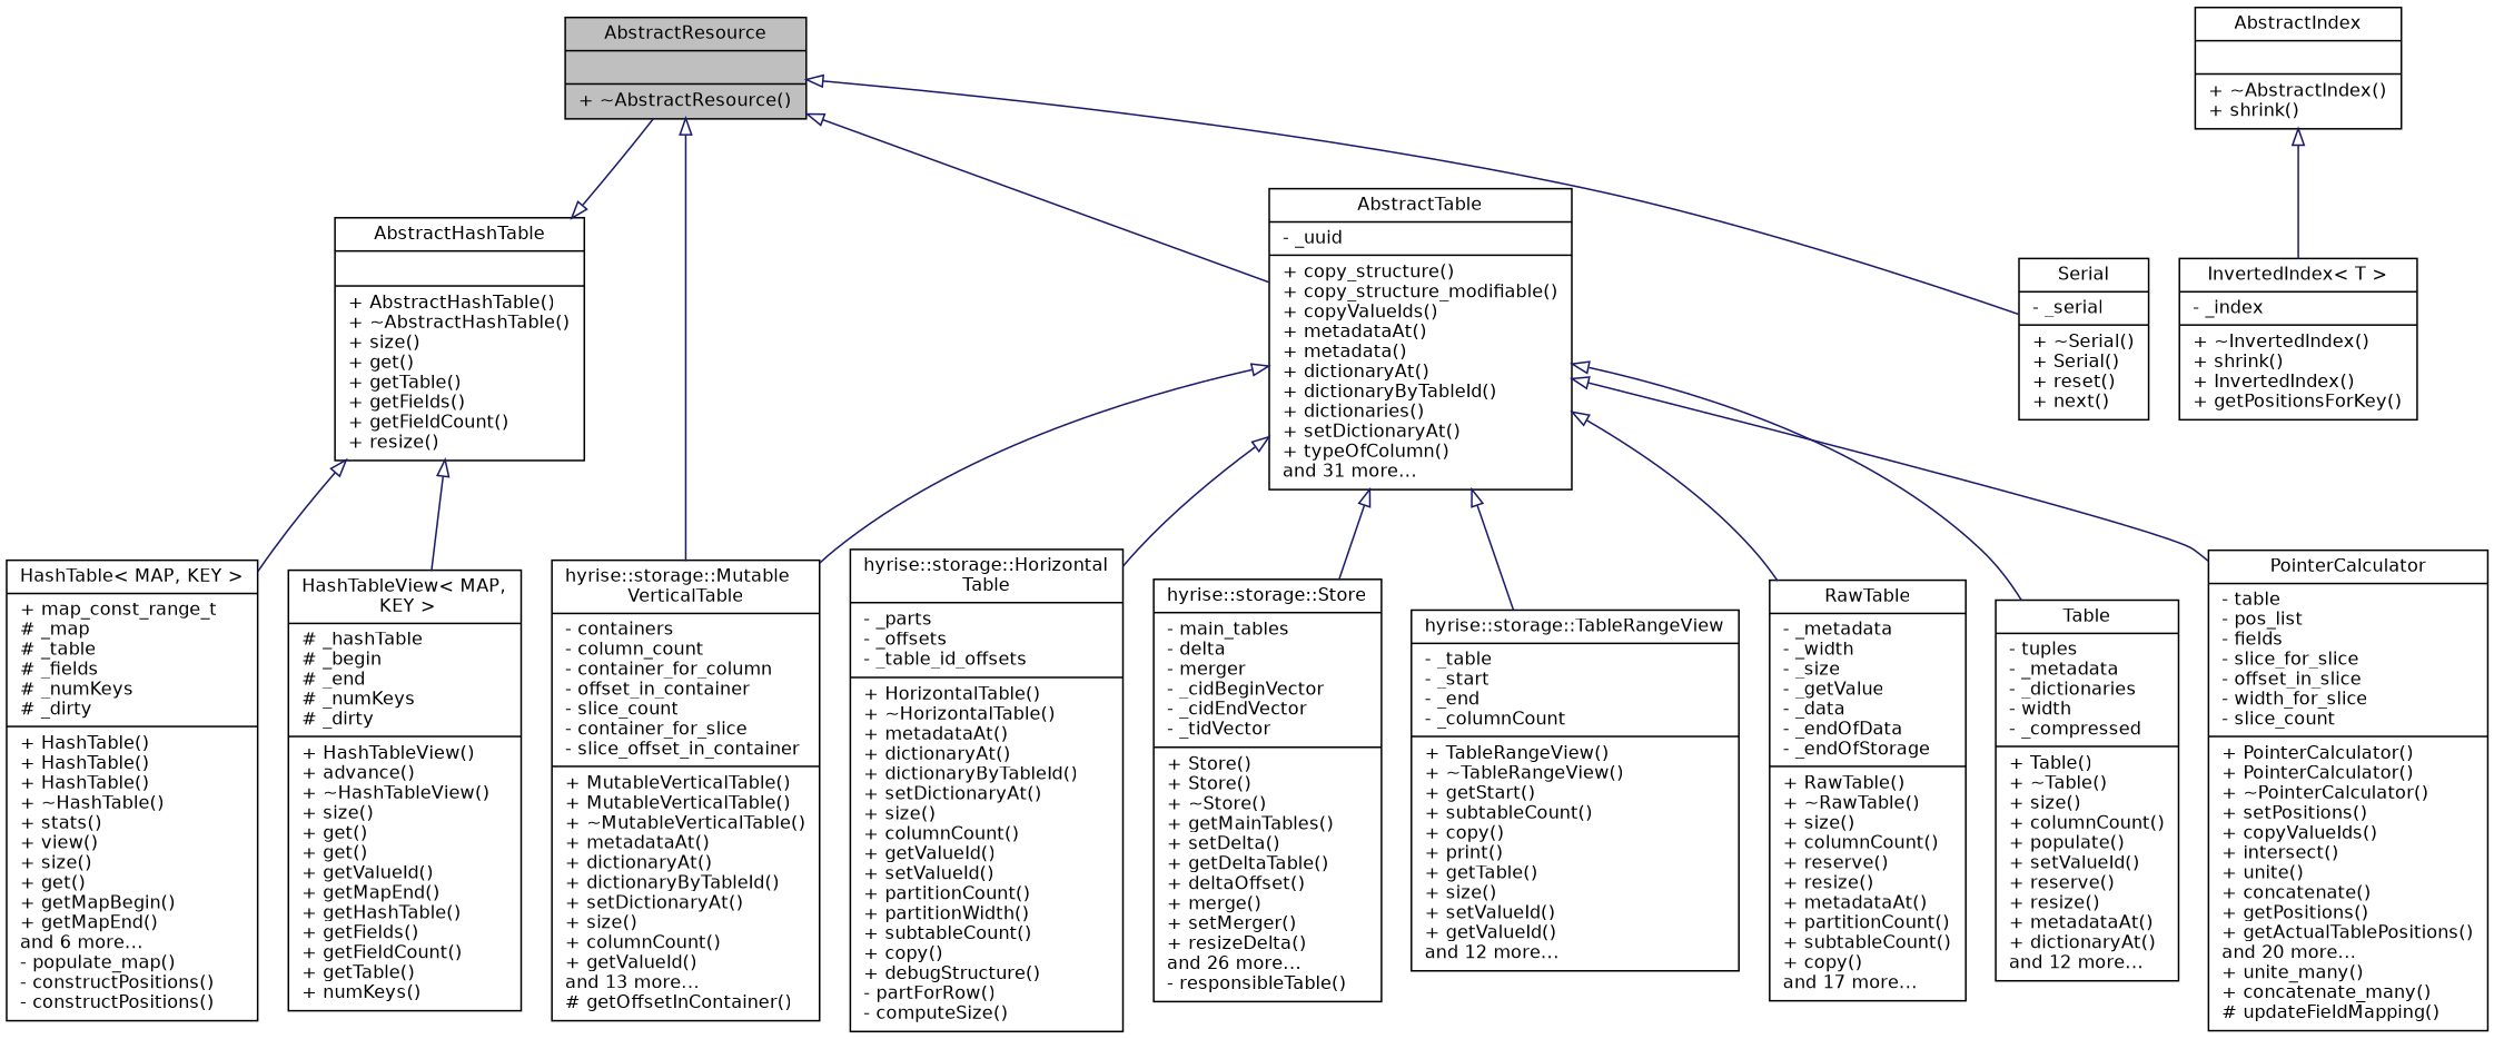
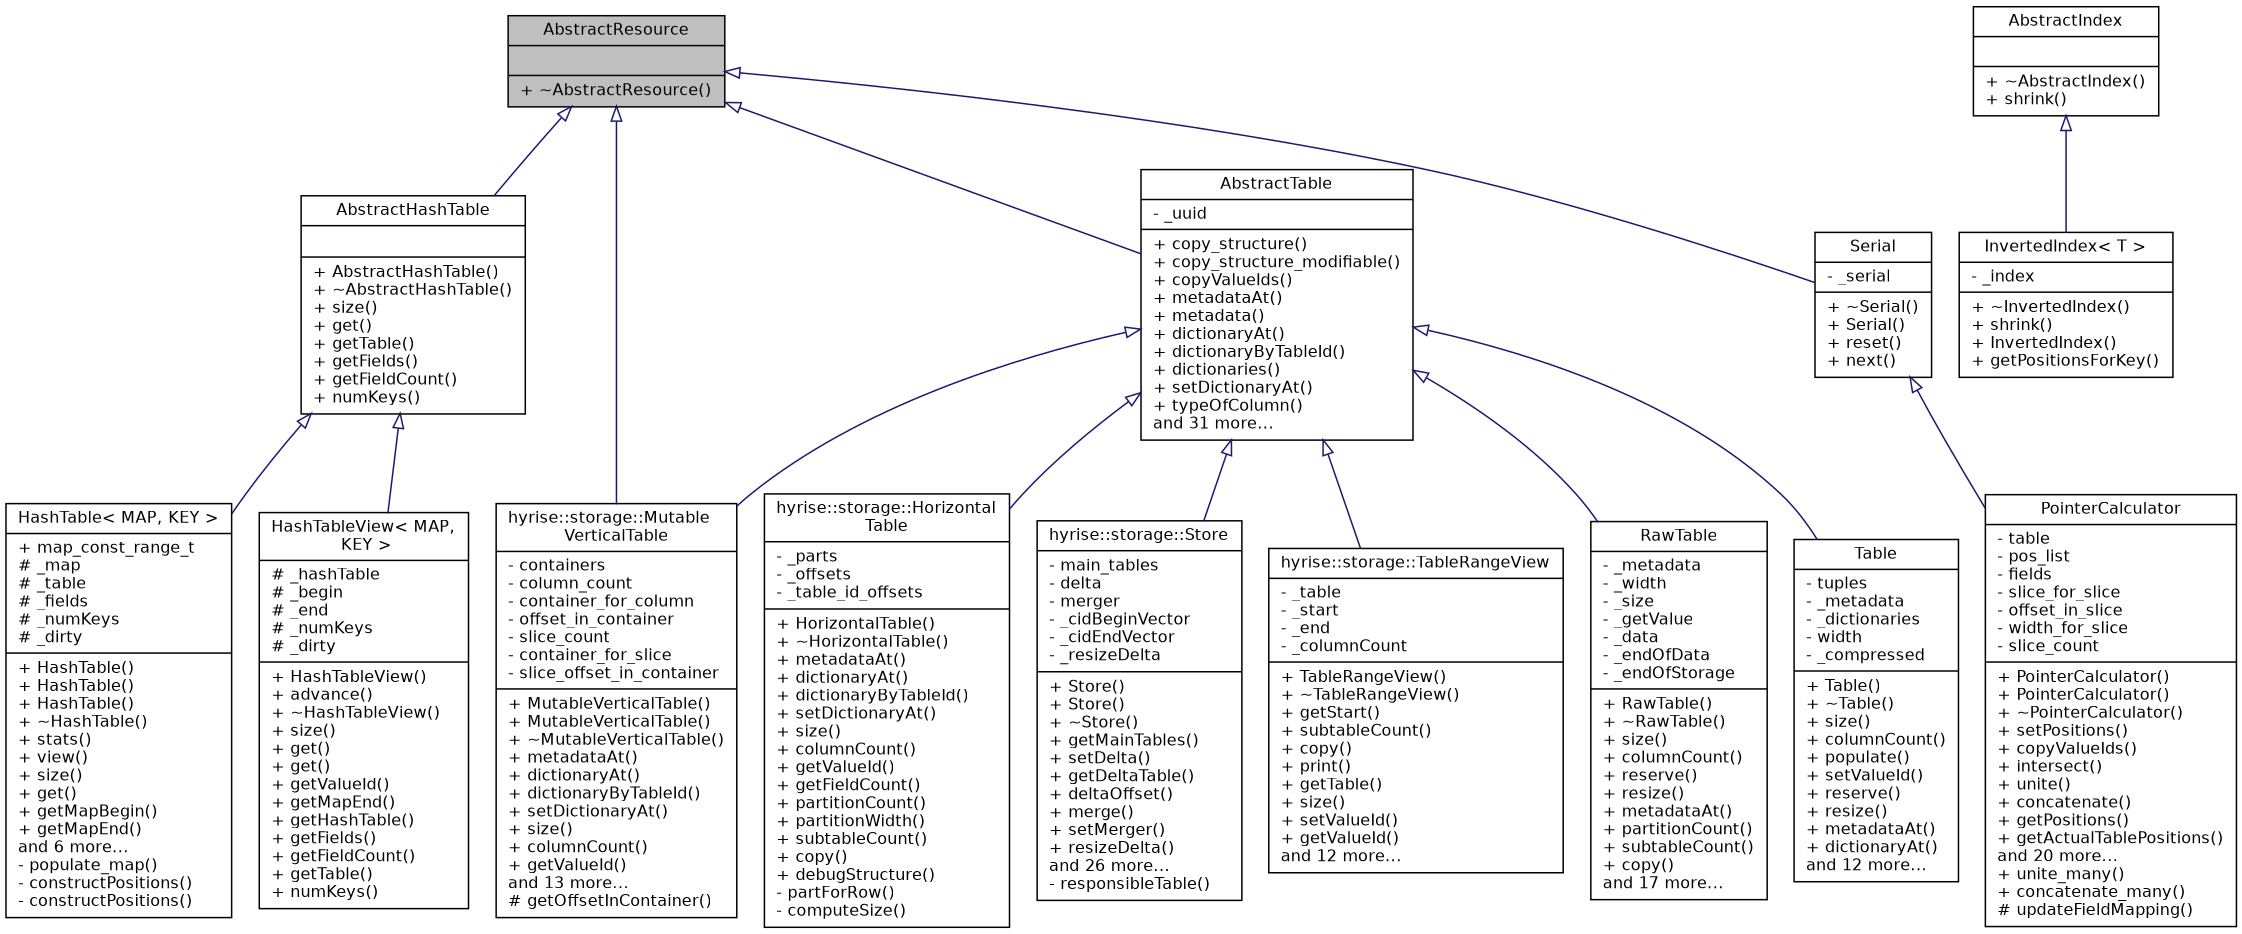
  digraph {
    node [color=black fillcolor=white fontname=Helvetica fontsize=11 shape=record style=filled]
    edge [arrowtail=onormal color=midnightblue dir=back fontname=Helvetica fontsize=11 labelfontname=Helvetica labelfontsize=11 style=solid]
    n1 [fillcolor=grey75 fontcolor=black height=0.2 label="{AbstractResource\n||+ ~AbstractResource()\l}" width=0.4]
-   n2 [height=0.2 label="{AbstractHashTable\n||+ AbstractHashTable()\l+ ~AbstractHashTable()\l+ size()\l+ get()\l+ getTable()\l+ getFields()\l+ getFieldCount()\l+ resize()\l}" width=0.4]
+   n2 [height=0.2 label="{AbstractHashTable\n||+ AbstractHashTable()\l+ ~AbstractHashTable()\l+ size()\l+ get()\l+ getTable()\l+ getFields()\l+ getFieldCount()\l+ numKeys()\l}" width=0.4]
    n3 [height=0.2 label="{AbstractTable\n|- _uuid\l|+ copy_structure()\l+ copy_structure_modifiable()\l+ copyValueIds()\l+ metadataAt()\l+ metadata()\l+ dictionaryAt()\l+ dictionaryByTableId()\l+ dictionaries()\l+ setDictionaryAt()\l+ typeOfColumn()\land 31 more...\l}" width=0.4]
    n4 [height=0.2 label="{Serial\n|- _serial\l|+ ~Serial()\l+ Serial()\l+ reset()\l+ next()\l}" width=0.4]
    n5 [height=0.2 label="{hyrise::storage::Mutable\lVerticalTable\n|- containers\l- column_count\l- container_for_column\l- offset_in_container\l- slice_count\l- container_for_slice\l- slice_offset_in_container\l|+ MutableVerticalTable()\l+ MutableVerticalTable()\l+ ~MutableVerticalTable()\l+ metadataAt()\l+ dictionaryAt()\l+ dictionaryByTableId()\l+ setDictionaryAt()\l+ size()\l+ columnCount()\l+ getValueId()\land 13 more...\l# getOffsetInContainer()\l}" width=0.4]
    n6 [height=0.2 label="{HashTable\< MAP, KEY \>\n|+ map_const_range_t\l# _map\l# _table\l# _fields\l# _numKeys\l# _dirty\l|+ HashTable()\l+ HashTable()\l+ HashTable()\l+ ~HashTable()\l+ stats()\l+ view()\l+ size()\l+ get()\l+ getMapBegin()\l+ getMapEnd()\land 6 more...\l- populate_map()\l- constructPositions()\l- constructPositions()\l}" width=0.4]
    n7 [height=0.2 label="{HashTableView\< MAP,\l KEY \>\n|# _hashTable\l# _begin\l# _end\l# _numKeys\l# _dirty\l|+ HashTableView()\l+ advance()\l+ ~HashTableView()\l+ size()\l+ get()\l+ get()\l+ getValueId()\l+ getMapEnd()\l+ getHashTable()\l+ getFields()\l+ getFieldCount()\l+ getTable()\l+ numKeys()\l}" width=0.4]
    n8 [height=0.2 label="{AbstractIndex\n||+ ~AbstractIndex()\l+ shrink()\l}" width=0.4]
    n9 [height=0.2 label="{InvertedIndex\< T \>\n|- _index\l|+ ~InvertedIndex()\l+ shrink()\l+ InvertedIndex()\l+ getPositionsForKey()\l}" width=0.4]
-   n10 [height=0.2 label="{hyrise::storage::Horizontal\lTable\n|- _parts\l- _offsets\l- _table_id_offsets\l|+ HorizontalTable()\l+ ~HorizontalTable()\l+ metadataAt()\l+ dictionaryAt()\l+ dictionaryByTableId()\l+ setDictionaryAt()\l+ size()\l+ columnCount()\l+ getValueId()\l+ setValueId()\l+ partitionCount()\l+ partitionWidth()\l+ subtableCount()\l+ copy()\l+ debugStructure()\l- partForRow()\l- computeSize()\l}" width=0.4]
-   n11 [height=0.2 label="{hyrise::storage::Store\n|- main_tables\l- delta\l- merger\l- _cidBeginVector\l- _cidEndVector\l- _tidVector\l|+ Store()\l+ Store()\l+ ~Store()\l+ getMainTables()\l+ setDelta()\l+ getDeltaTable()\l+ deltaOffset()\l+ merge()\l+ setMerger()\l+ resizeDelta()\land 26 more...\l- responsibleTable()\l}" width=0.4]
+   n10 [height=0.2 label="{hyrise::storage::Horizontal\lTable\n|- _parts\l- _offsets\l- _table_id_offsets\l|+ HorizontalTable()\l+ ~HorizontalTable()\l+ metadataAt()\l+ dictionaryAt()\l+ dictionaryByTableId()\l+ setDictionaryAt()\l+ size()\l+ columnCount()\l+ getValueId()\l+ getFieldCount()\l+ partitionCount()\l+ partitionWidth()\l+ subtableCount()\l+ copy()\l+ debugStructure()\l- partForRow()\l- computeSize()\l}" width=0.4]
+   n11 [height=0.2 label="{hyrise::storage::Store\n|- main_tables\l- delta\l- merger\l- _cidBeginVector\l- _cidEndVector\l- _resizeDelta\l|+ Store()\l+ Store()\l+ ~Store()\l+ getMainTables()\l+ setDelta()\l+ getDeltaTable()\l+ deltaOffset()\l+ merge()\l+ setMerger()\l+ resizeDelta()\land 26 more...\l- responsibleTable()\l}" width=0.4]
    n12 [height=0.2 label="{hyrise::storage::TableRangeView\n|- _table\l- _start\l- _end\l- _columnCount\l|+ TableRangeView()\l+ ~TableRangeView()\l+ getStart()\l+ subtableCount()\l+ copy()\l+ print()\l+ getTable()\l+ size()\l+ setValueId()\l+ getValueId()\land 12 more...\l}" width=0.4]
    n13 [height=0.2 label="{PointerCalculator\n|- table\l- pos_list\l- fields\l- slice_for_slice\l- offset_in_slice\l- width_for_slice\l- slice_count\l|+ PointerCalculator()\l+ PointerCalculator()\l+ ~PointerCalculator()\l+ setPositions()\l+ copyValueIds()\l+ intersect()\l+ unite()\l+ concatenate()\l+ getPositions()\l+ getActualTablePositions()\land 20 more...\l+ unite_many()\l+ concatenate_many()\l# updateFieldMapping()\l}" width=0.4]
    n14 [height=0.2 label="{RawTable\n|- _metadata\l- _width\l- _size\l- _getValue\l- _data\l- _endOfData\l- _endOfStorage\l|+ RawTable()\l+ ~RawTable()\l+ size()\l+ columnCount()\l+ reserve()\l+ resize()\l+ metadataAt()\l+ partitionCount()\l+ subtableCount()\l+ copy()\land 17 more...\l}" width=0.4]
    n15 [height=0.2 label="{Table\n|- tuples\l- _metadata\l- _dictionaries\l- width\l- _compressed\l|+ Table()\l+ ~Table()\l+ size()\l+ columnCount()\l+ populate()\l+ setValueId()\l+ reserve()\l+ resize()\l+ metadataAt()\l+ dictionaryAt()\land 12 more...\l}" width=0.4]
-   n2 -> n1
+   n1 -> n2
    n1 -> n3
    n1 -> n4
    n1 -> n5
    n2 -> n6
    n2 -> n7
    n3 -> n5
    n3 -> n10
    n3 -> n11
    n3 -> n12
-   n3 -> n13
+   n4 -> n13
    n3 -> n14
    n3 -> n15
    n8 -> n9
  }
